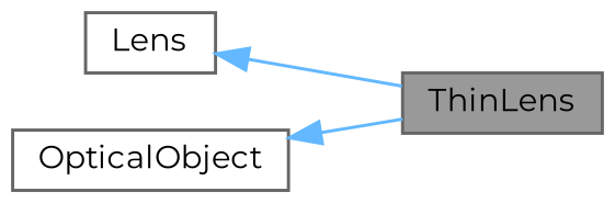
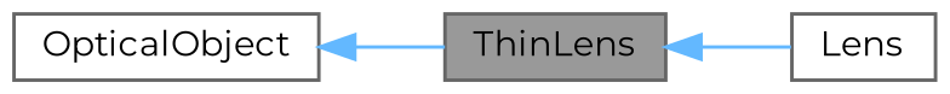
  digraph {
    fontname=Montserrat
    rankdir=LR
    node [color=gray40 fillcolor=white fontname=Montserrat fontsize=10 shape=box style=filled]
    edge [color=steelblue1 dir=back fontname=Montserrat fontsize=10 labelfontname=Helvetica labelfontsize=10 style=solid]
    n1 [fillcolor=grey60 fontcolor=black height=0.2 label=ThinLens width=0.4]
    n2 [height=0.2 label=Lens width=0.4]
    n3 [height=0.2 label=OpticalObject width=0.4]
-   n2 -> n1
+   n1 -> n2
    n3 -> n1
  }
